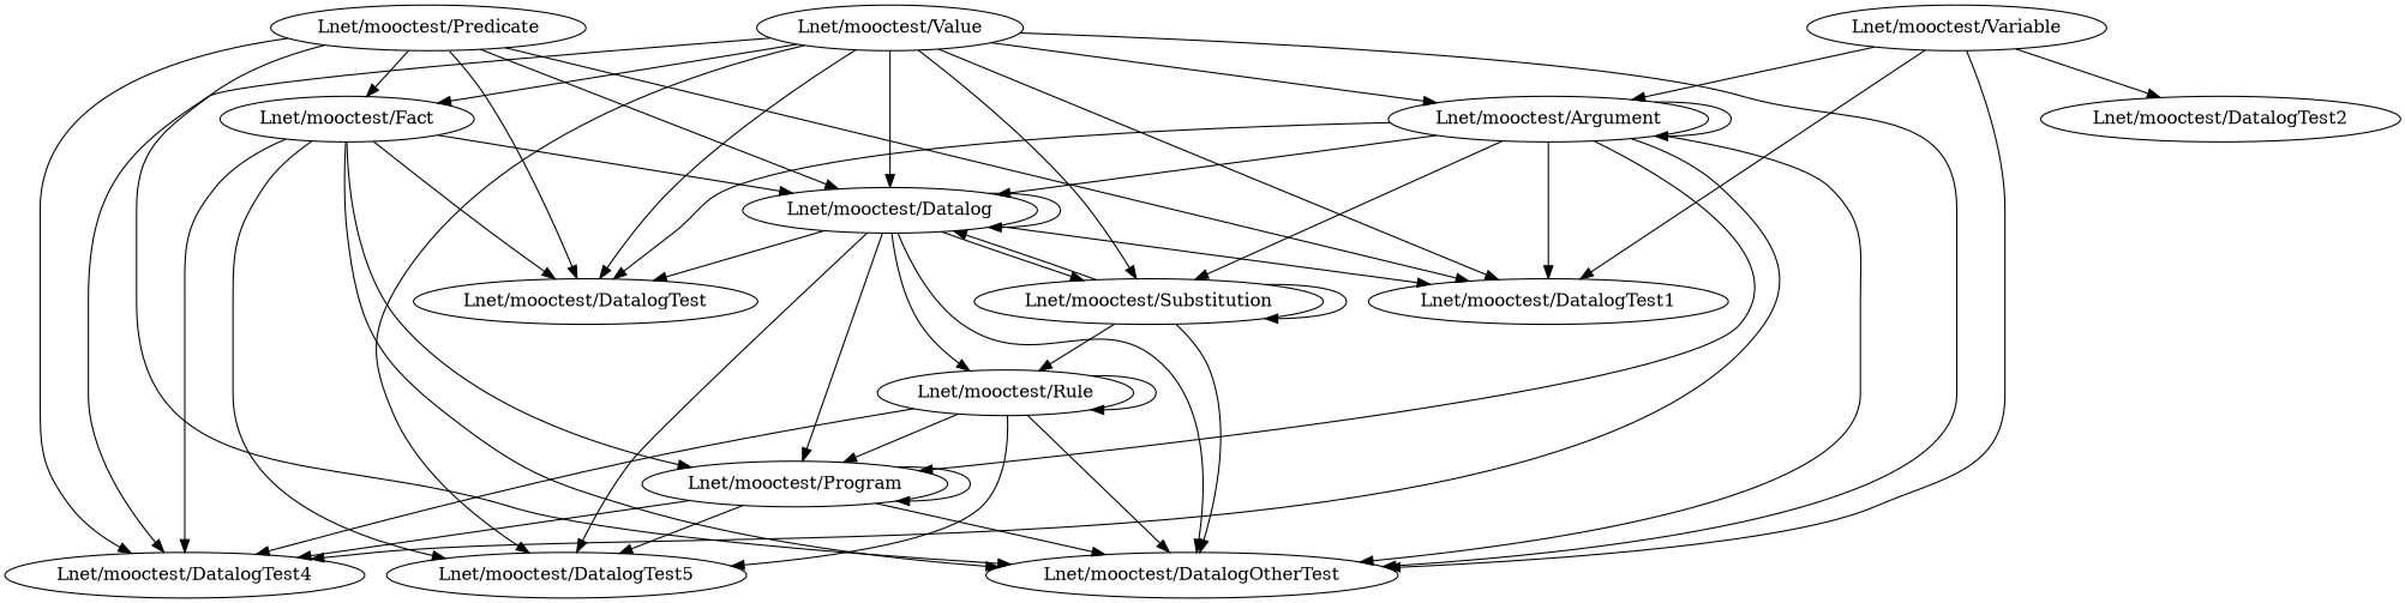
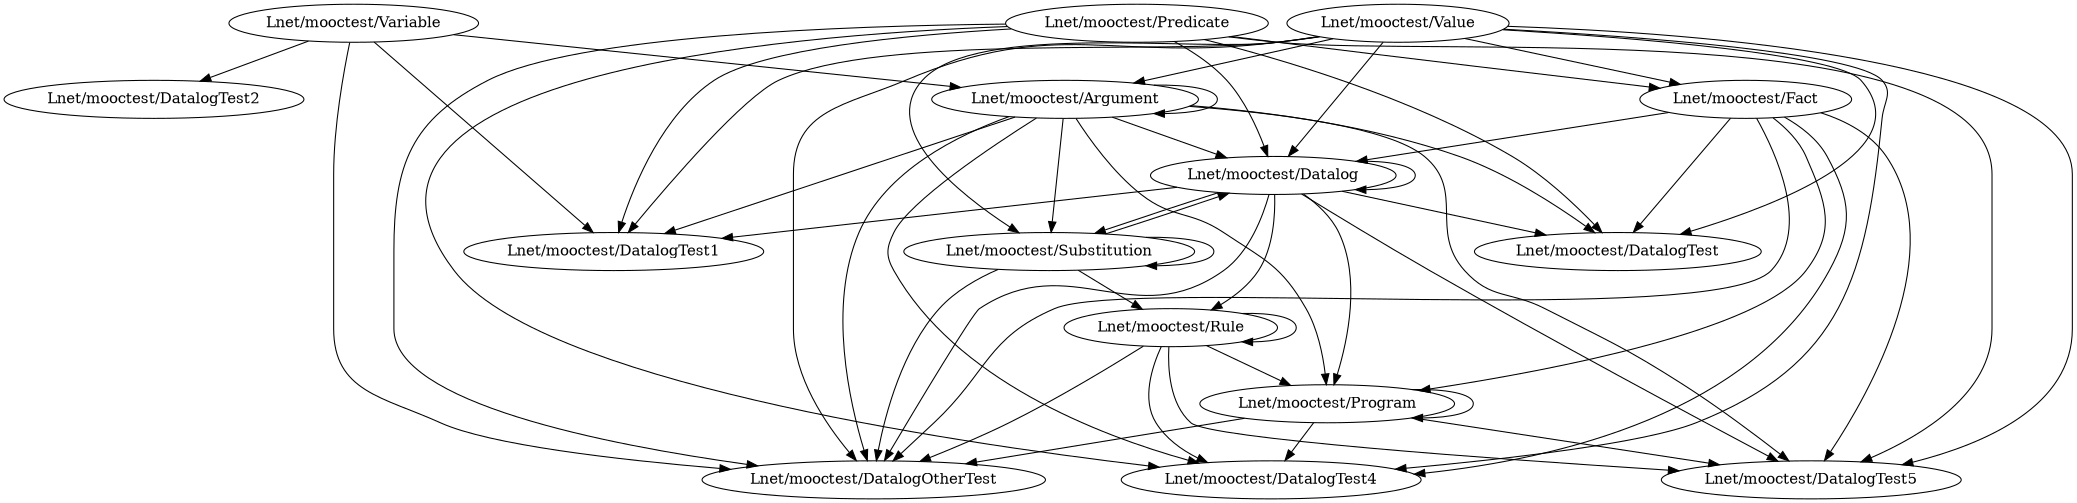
  digraph {
    "Lnet/mooctest/Argument"
    "Lnet/mooctest/DatalogTest1"
    "Lnet/mooctest/Datalog"
    "Lnet/mooctest/Program"
    "Lnet/mooctest/DatalogOtherTest"
    "Lnet/mooctest/DatalogTest4"
    "Lnet/mooctest/DatalogTest5"
    "Lnet/mooctest/DatalogTest"
    "Lnet/mooctest/Substitution"
    "Lnet/mooctest/Rule"
    "Lnet/mooctest/Fact"
    "Lnet/mooctest/Predicate"
    "Lnet/mooctest/Variable"
    "Lnet/mooctest/DatalogTest2"
    "Lnet/mooctest/Value"
    "Lnet/mooctest/Argument" -> "Lnet/mooctest/Argument"
    "Lnet/mooctest/Argument" -> "Lnet/mooctest/DatalogTest1"
    "Lnet/mooctest/Argument" -> "Lnet/mooctest/Datalog"
    "Lnet/mooctest/Argument" -> "Lnet/mooctest/Program"
    "Lnet/mooctest/Argument" -> "Lnet/mooctest/DatalogOtherTest"
    "Lnet/mooctest/Argument" -> "Lnet/mooctest/DatalogTest4"
+   "Lnet/mooctest/Argument" -> "Lnet/mooctest/DatalogTest5"
    "Lnet/mooctest/Argument" -> "Lnet/mooctest/DatalogTest"
    "Lnet/mooctest/Argument" -> "Lnet/mooctest/Substitution"
    "Lnet/mooctest/Datalog" -> "Lnet/mooctest/DatalogTest1"
    "Lnet/mooctest/Datalog" -> "Lnet/mooctest/Datalog"
    "Lnet/mooctest/Datalog" -> "Lnet/mooctest/Program"
    "Lnet/mooctest/Datalog" -> "Lnet/mooctest/DatalogOtherTest"
    "Lnet/mooctest/Datalog" -> "Lnet/mooctest/DatalogTest5"
    "Lnet/mooctest/Datalog" -> "Lnet/mooctest/DatalogTest"
    "Lnet/mooctest/Datalog" -> "Lnet/mooctest/Substitution"
    "Lnet/mooctest/Datalog" -> "Lnet/mooctest/Rule"
    "Lnet/mooctest/Program" -> "Lnet/mooctest/Program"
    "Lnet/mooctest/Program" -> "Lnet/mooctest/DatalogOtherTest"
    "Lnet/mooctest/Program" -> "Lnet/mooctest/DatalogTest4"
    "Lnet/mooctest/Program" -> "Lnet/mooctest/DatalogTest5"
    "Lnet/mooctest/Substitution" -> "Lnet/mooctest/Datalog"
    "Lnet/mooctest/Substitution" -> "Lnet/mooctest/DatalogOtherTest"
    "Lnet/mooctest/Substitution" -> "Lnet/mooctest/Substitution"
    "Lnet/mooctest/Substitution" -> "Lnet/mooctest/Rule"
    "Lnet/mooctest/Rule" -> "Lnet/mooctest/Program"
    "Lnet/mooctest/Rule" -> "Lnet/mooctest/DatalogOtherTest"
    "Lnet/mooctest/Rule" -> "Lnet/mooctest/DatalogTest4"
    "Lnet/mooctest/Rule" -> "Lnet/mooctest/DatalogTest5"
    "Lnet/mooctest/Rule" -> "Lnet/mooctest/Rule"
    "Lnet/mooctest/Fact" -> "Lnet/mooctest/Datalog"
    "Lnet/mooctest/Fact" -> "Lnet/mooctest/Program"
    "Lnet/mooctest/Fact" -> "Lnet/mooctest/DatalogOtherTest"
    "Lnet/mooctest/Fact" -> "Lnet/mooctest/DatalogTest4"
    "Lnet/mooctest/Fact" -> "Lnet/mooctest/DatalogTest5"
    "Lnet/mooctest/Fact" -> "Lnet/mooctest/DatalogTest"
    "Lnet/mooctest/Predicate" -> "Lnet/mooctest/DatalogTest1"
    "Lnet/mooctest/Predicate" -> "Lnet/mooctest/Datalog"
    "Lnet/mooctest/Predicate" -> "Lnet/mooctest/DatalogOtherTest"
    "Lnet/mooctest/Predicate" -> "Lnet/mooctest/DatalogTest4"
+   "Lnet/mooctest/Predicate" -> "Lnet/mooctest/DatalogTest5"
    "Lnet/mooctest/Predicate" -> "Lnet/mooctest/DatalogTest"
    "Lnet/mooctest/Predicate" -> "Lnet/mooctest/Fact"
    "Lnet/mooctest/Variable" -> "Lnet/mooctest/Argument"
    "Lnet/mooctest/Variable" -> "Lnet/mooctest/DatalogTest1"
    "Lnet/mooctest/Variable" -> "Lnet/mooctest/DatalogOtherTest"
    "Lnet/mooctest/Variable" -> "Lnet/mooctest/DatalogTest2"
    "Lnet/mooctest/Value" -> "Lnet/mooctest/Argument"
    "Lnet/mooctest/Value" -> "Lnet/mooctest/DatalogTest1"
    "Lnet/mooctest/Value" -> "Lnet/mooctest/Datalog"
    "Lnet/mooctest/Value" -> "Lnet/mooctest/DatalogOtherTest"
    "Lnet/mooctest/Value" -> "Lnet/mooctest/DatalogTest4"
    "Lnet/mooctest/Value" -> "Lnet/mooctest/DatalogTest5"
    "Lnet/mooctest/Value" -> "Lnet/mooctest/DatalogTest"
    "Lnet/mooctest/Value" -> "Lnet/mooctest/Substitution"
    "Lnet/mooctest/Value" -> "Lnet/mooctest/Fact"
  }
